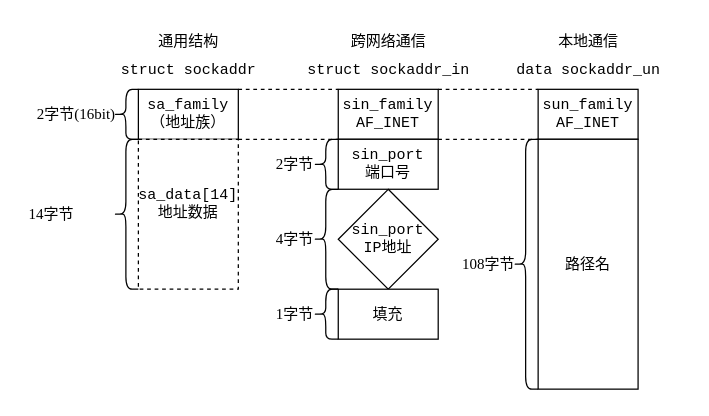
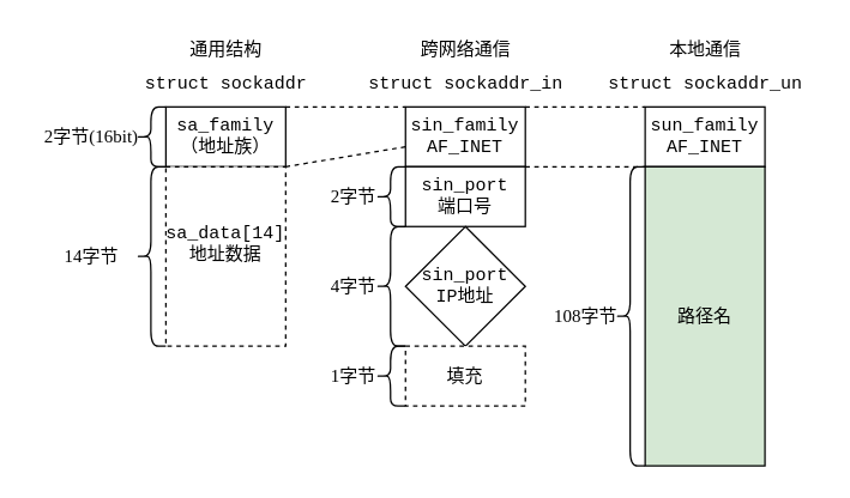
  <mxCell id="0" />
  <mxCell id="1" parent="0" />
- <mxCell id="2" style="rounded=0;orthogonalLoop=1;jettySize=auto;html=1;exitX=1;exitY=1;exitDx=0;exitDy=0;entryX=0;entryY=0;entryDx=0;entryDy=0;endArrow=none;endFill=0;dashed=1;" edge="1" parent="1" source="3" target="6"><mxGeometry relative="1" as="geometry" /></mxCell>
+ <mxCell id="2" style="rounded=0;orthogonalLoop=1;jettySize=auto;html=1;exitX=1;exitY=1;exitDx=0;exitDy=0;endArrow=none;endFill=0;dashed=1;" edge="1" parent="1" source="3" target="5"><mxGeometry relative="1" as="geometry" /></mxCell>
  <mxCell id="3" value="sa_family&lt;br&gt;&lt;font face=&quot;Songti TC&quot;&gt;（地址族）&lt;/font&gt;" style="rounded=0;whiteSpace=wrap;html=1;fontFamily=Courier New;" vertex="1" parent="1"><mxGeometry x="110" y="71" width="80" height="40" as="geometry" /></mxCell>
  <mxCell id="4" value="sa_data[14] &lt;font face=&quot;Songti TC&quot;&gt;地址数据&lt;br&gt;&lt;br&gt;&lt;/font&gt;" style="rounded=0;whiteSpace=wrap;html=1;fontFamily=Courier New;dashed=1;" vertex="1" parent="1"><mxGeometry x="110" y="111" width="80" height="120" as="geometry" /></mxCell>
  <mxCell id="5" value="sin_family&lt;br&gt;AF_INET" style="rounded=0;whiteSpace=wrap;html=1;fontFamily=Courier New;" vertex="1" parent="1"><mxGeometry x="270" y="71" width="80" height="40" as="geometry" /></mxCell>
  <mxCell id="6" value="sin_port&lt;br&gt;&lt;font face=&quot;Songti TC&quot;&gt;端口号&lt;/font&gt;" style="rounded=0;whiteSpace=wrap;html=1;fontFamily=Courier New;" vertex="1" parent="1"><mxGeometry x="270" y="111" width="80" height="40" as="geometry" /></mxCell>
  <mxCell id="7" value="sin_port&lt;br&gt;IP&lt;font face=&quot;Songti TC&quot;&gt;地址&lt;/font&gt;" style="rhombus;whiteSpace=wrap;html=1;fontFamily=Courier New;" vertex="1" parent="1"><mxGeometry x="270" y="151" width="80" height="80" as="geometry" /></mxCell>
- <mxCell id="8" value="&lt;font style=&quot;border-color: var(--border-color);&quot; face=&quot;Songti TC&quot;&gt;填充&lt;/font&gt;" style="rounded=0;whiteSpace=wrap;html=1;fontFamily=Courier New;" vertex="1" parent="1"><mxGeometry x="270" y="231" width="80" height="40" as="geometry" /></mxCell>
+ <mxCell id="8" value="&lt;font style=&quot;border-color: var(--border-color);&quot; face=&quot;Songti TC&quot;&gt;填充&lt;/font&gt;" style="rounded=0;whiteSpace=wrap;html=1;fontFamily=Courier New;dashed=1;" vertex="1" parent="1"><mxGeometry x="270" y="231" width="80" height="40" as="geometry" /></mxCell>
  <mxCell id="9" value="sun_family&lt;br&gt;AF_INET" style="rounded=0;whiteSpace=wrap;html=1;fontFamily=Courier New;" vertex="1" parent="1"><mxGeometry x="430" y="71" width="80" height="40" as="geometry" /></mxCell>
- <mxCell id="10" value="&lt;font face=&quot;Songti TC&quot;&gt;路径名&lt;/font&gt;" style="rounded=0;whiteSpace=wrap;html=1;fontFamily=Courier New;" vertex="1" parent="1"><mxGeometry x="430" y="111" width="80" height="200" as="geometry" /></mxCell>
+ <mxCell id="10" value="&lt;font face=&quot;Songti TC&quot;&gt;路径名&lt;/font&gt;" style="rounded=0;whiteSpace=wrap;html=1;fontFamily=Courier New;fillColor=#d5e8d4;" vertex="1" parent="1"><mxGeometry x="430" y="111" width="80" height="200" as="geometry" /></mxCell>
  <mxCell id="11" value="struct sockaddr" style="text;html=1;align=center;verticalAlign=middle;resizable=0;points=[];autosize=1;strokeColor=none;fillColor=none;fontFamily=Courier New;" vertex="1" parent="1"><mxGeometry x="85" y="41" width="130" height="30" as="geometry" /></mxCell>
  <mxCell id="12" value="struct sockaddr_in" style="text;html=1;align=center;verticalAlign=middle;resizable=0;points=[];autosize=1;strokeColor=none;fillColor=none;fontFamily=Courier New;" vertex="1" parent="1"><mxGeometry x="235" y="41" width="150" height="30" as="geometry" /></mxCell>
- <mxCell id="13" value="data sockaddr_un" style="text;html=1;align=center;verticalAlign=middle;resizable=0;points=[];autosize=1;strokeColor=none;fillColor=none;fontFamily=Courier New;" vertex="1" parent="1"><mxGeometry x="395" y="41" width="150" height="30" as="geometry" /></mxCell>
+ <mxCell id="13" value="struct sockaddr_un" style="text;html=1;align=center;verticalAlign=middle;resizable=0;points=[];autosize=1;strokeColor=none;fillColor=none;fontFamily=Courier New;" vertex="1" parent="1"><mxGeometry x="395" y="41" width="150" height="30" as="geometry" /></mxCell>
  <mxCell id="14" value="" style="shape=curlyBracket;whiteSpace=wrap;html=1;rounded=1;labelPosition=left;verticalLabelPosition=middle;align=right;verticalAlign=middle;" vertex="1" parent="1"><mxGeometry x="90" y="71" width="20" height="40" as="geometry" /></mxCell>
  <mxCell id="15" style="rounded=0;orthogonalLoop=1;jettySize=auto;html=1;exitX=1;exitY=1;exitDx=0;exitDy=0;entryX=0;entryY=0;entryDx=0;entryDy=0;endArrow=none;endFill=0;dashed=1;" edge="1" parent="1"><mxGeometry relative="1" as="geometry"><mxPoint x="190" y="71" as="sourcePoint" /><mxPoint x="270" y="71" as="targetPoint" /></mxGeometry></mxCell>
  <mxCell id="16" style="rounded=0;orthogonalLoop=1;jettySize=auto;html=1;exitX=1;exitY=1;exitDx=0;exitDy=0;entryX=0;entryY=0;entryDx=0;entryDy=0;endArrow=none;endFill=0;dashed=1;" edge="1" parent="1"><mxGeometry relative="1" as="geometry"><mxPoint x="350" y="71" as="sourcePoint" /><mxPoint x="430" y="71" as="targetPoint" /></mxGeometry></mxCell>
  <mxCell id="17" style="rounded=0;orthogonalLoop=1;jettySize=auto;html=1;exitX=1;exitY=1;exitDx=0;exitDy=0;entryX=0;entryY=0;entryDx=0;entryDy=0;endArrow=none;endFill=0;dashed=1;" edge="1" parent="1"><mxGeometry relative="1" as="geometry"><mxPoint x="350" y="111" as="sourcePoint" /><mxPoint x="430" y="111" as="targetPoint" /></mxGeometry></mxCell>
  <mxCell id="18" value="&lt;font face=&quot;Songti TC&quot;&gt;2字节(16bit)&lt;/font&gt;" style="text;html=1;align=center;verticalAlign=middle;resizable=0;points=[];autosize=1;strokeColor=none;fillColor=none;" vertex="1" parent="1"><mxGeometry x="20" y="76" width="80" height="30" as="geometry" /></mxCell>
  <mxCell id="19" value="" style="shape=curlyBracket;whiteSpace=wrap;html=1;rounded=1;labelPosition=left;verticalLabelPosition=middle;align=right;verticalAlign=middle;" vertex="1" parent="1"><mxGeometry x="90" y="111" width="20" height="120" as="geometry" /></mxCell>
- <mxCell id="20" value="&lt;font face=&quot;Songti TC&quot;&gt;14字节&lt;/font&gt;" style="text;html=1;align=center;verticalAlign=middle;resizable=0;points=[];autosize=1;strokeColor=none;fillColor=none;" vertex="1" parent="1"><mxGeometry x="10" y="156" width="60" height="30" as="geometry" /></mxCell>
+ <mxCell id="20" value="&lt;font face=&quot;Songti TC&quot;&gt;14字节&lt;/font&gt;" style="text;html=1;align=center;verticalAlign=middle;resizable=0;points=[];autosize=1;strokeColor=none;fillColor=none;" vertex="1" parent="1"><mxGeometry x="30" y="156" width="60" height="30" as="geometry" /></mxCell>
  <mxCell id="21" value="" style="shape=curlyBracket;whiteSpace=wrap;html=1;rounded=1;labelPosition=left;verticalLabelPosition=middle;align=right;verticalAlign=middle;" vertex="1" parent="1"><mxGeometry x="250" y="111" width="20" height="40" as="geometry" /></mxCell>
  <mxCell id="22" value="&lt;font face=&quot;Songti TC&quot;&gt;2字节&lt;/font&gt;" style="text;html=1;align=center;verticalAlign=middle;resizable=0;points=[];autosize=1;strokeColor=none;fillColor=none;" vertex="1" parent="1"><mxGeometry x="210" y="116" width="50" height="30" as="geometry" /></mxCell>
  <mxCell id="23" value="" style="shape=curlyBracket;whiteSpace=wrap;html=1;rounded=1;labelPosition=left;verticalLabelPosition=middle;align=right;verticalAlign=middle;" vertex="1" parent="1"><mxGeometry x="250" y="151" width="20" height="80" as="geometry" /></mxCell>
  <mxCell id="24" value="&lt;font face=&quot;Songti TC&quot;&gt;4字节&lt;/font&gt;" style="text;html=1;align=center;verticalAlign=middle;resizable=0;points=[];autosize=1;strokeColor=none;fillColor=none;" vertex="1" parent="1"><mxGeometry x="210" y="176" width="50" height="30" as="geometry" /></mxCell>
  <mxCell id="25" value="" style="shape=curlyBracket;whiteSpace=wrap;html=1;rounded=1;labelPosition=left;verticalLabelPosition=middle;align=right;verticalAlign=middle;" vertex="1" parent="1"><mxGeometry x="250" y="231" width="20" height="40" as="geometry" /></mxCell>
  <mxCell id="26" value="&lt;font face=&quot;Songti TC&quot;&gt;1字节&lt;/font&gt;" style="text;html=1;align=center;verticalAlign=middle;resizable=0;points=[];autosize=1;strokeColor=none;fillColor=none;" vertex="1" parent="1"><mxGeometry x="210" y="236" width="50" height="30" as="geometry" /></mxCell>
  <mxCell id="27" value="" style="shape=curlyBracket;whiteSpace=wrap;html=1;rounded=1;labelPosition=left;verticalLabelPosition=middle;align=right;verticalAlign=middle;" vertex="1" parent="1"><mxGeometry x="410" y="111" width="20" height="200" as="geometry" /></mxCell>
  <mxCell id="28" value="&lt;font face=&quot;Songti TC&quot;&gt;108字节&lt;/font&gt;" style="text;html=1;align=center;verticalAlign=middle;resizable=0;points=[];autosize=1;strokeColor=none;fillColor=none;" vertex="1" parent="1"><mxGeometry x="360" y="196" width="60" height="30" as="geometry" /></mxCell>
  <mxCell id="29" value="&lt;font face=&quot;Songti TC&quot;&gt;跨网络通信&lt;/font&gt;" style="text;html=1;align=center;verticalAlign=middle;resizable=0;points=[];autosize=1;strokeColor=none;fillColor=none;" vertex="1" parent="1"><mxGeometry x="271" y="20" width="78" height="26" as="geometry" /></mxCell>
  <mxCell id="30" value="&lt;font face=&quot;Songti TC&quot;&gt;本地通信&lt;/font&gt;" style="text;html=1;align=center;verticalAlign=middle;resizable=0;points=[];autosize=1;strokeColor=none;fillColor=none;" vertex="1" parent="1"><mxGeometry x="437" y="20" width="66" height="26" as="geometry" /></mxCell>
  <mxCell id="31" value="&lt;font face=&quot;Songti TC&quot;&gt;通用结构&lt;/font&gt;" style="text;html=1;align=center;verticalAlign=middle;resizable=0;points=[];autosize=1;strokeColor=none;fillColor=none;" vertex="1" parent="1"><mxGeometry x="117" y="20" width="66" height="26" as="geometry" /></mxCell>
